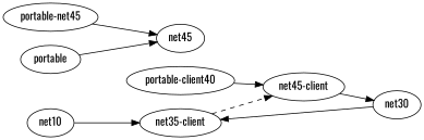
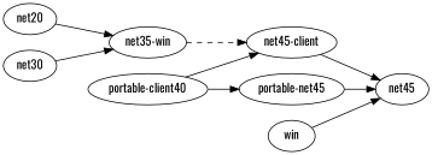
  digraph {
    fontname=Oswald
    rankdir=LR
    node [fontname=Oswald]
    edge [fontname=Oswald]
-   n1 [label="net35-client"]
+   n1 [label="net35-win"]
    n2 [label="net45-client"]
    net45
    n4 [label="portable-client40"]
    n5 [label="portable-net45"]
-   win [label=portable]
-   net20 [label=net10]
+   win
+   net20
    net30
    n1 -> n2 [style=dashed]
-   n2 -> net30
+   n2 -> net45
    n4 -> n2
+   n4 -> n5
    n5 -> net45
    win -> net45
    net20 -> n1
    net30 -> n1
  }
